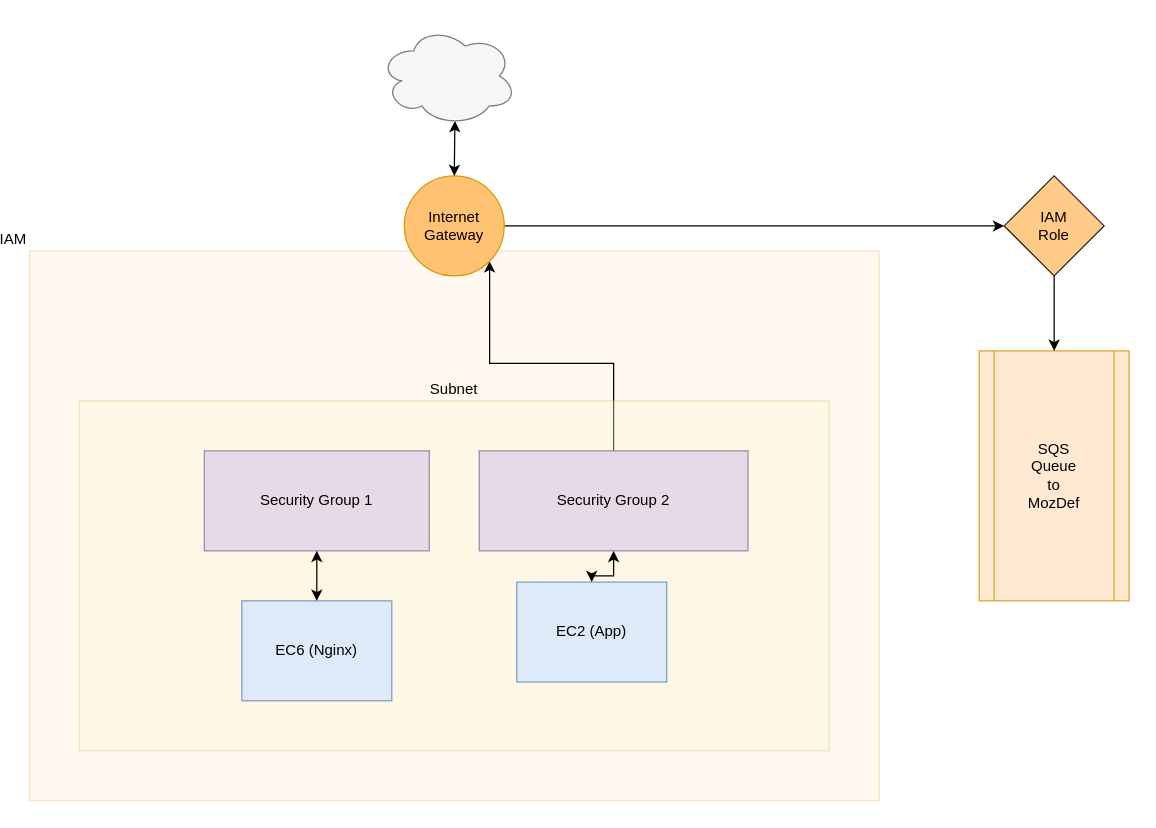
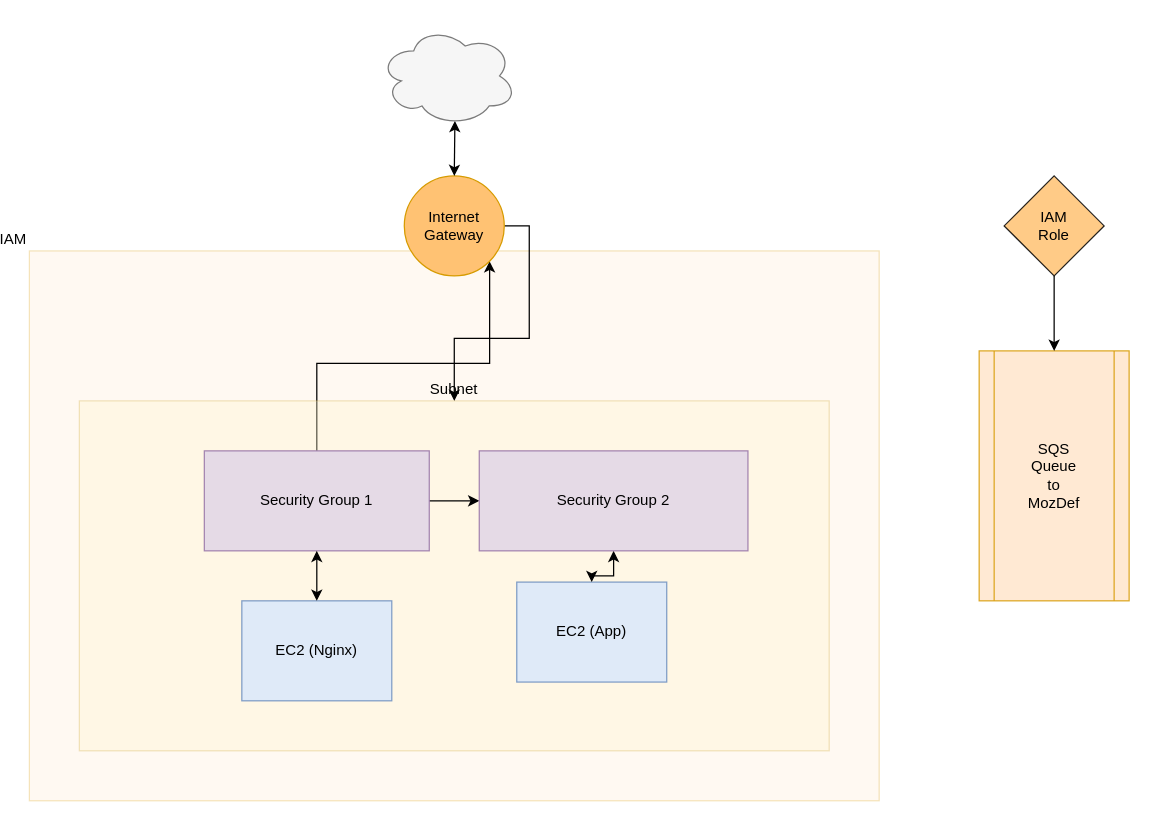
  <mxCell id="0" />
  <mxCell id="1" parent="0" />
  <mxCell id="2" value="&lt;div align=&quot;left&quot;&gt;IAM&lt;/div&gt;" style="rounded=0;whiteSpace=wrap;html=1;opacity=25;align=right;labelPosition=left;verticalLabelPosition=top;verticalAlign=bottom;fillColor=#ffe6cc;strokeColor=#d79b00;" parent="1" vertex="1"><mxGeometry x="20" y="200" width="680" height="440" as="geometry" /></mxCell>
- <mxCell id="3" style="edgeStyle=orthogonalEdgeStyle;rounded=0;orthogonalLoop=1;jettySize=auto;html=1;exitX=1;exitY=0.5;exitDx=0;exitDy=0;" parent="1" source="5" target="13" edge="1"><mxGeometry relative="1" as="geometry" /></mxCell>
- <mxCell id="4" style="edgeStyle=orthogonalEdgeStyle;rounded=0;orthogonalLoop=1;jettySize=auto;html=1;exitX=1;exitY=1;exitDx=0;exitDy=0;entryX=0.5;entryY=0;entryDx=0;entryDy=0;startArrow=classic;startFill=1;endArrow=none;endFill=0;" edge="1" parent="1" source="5" target="18"><mxGeometry relative="1" as="geometry" /></mxCell>
+ <mxCell id="3" style="edgeStyle=orthogonalEdgeStyle;rounded=0;orthogonalLoop=1;jettySize=auto;html=1;exitX=1;exitY=0.5;exitDx=0;exitDy=0;" parent="1" source="5" target="6" edge="1"><mxGeometry relative="1" as="geometry" /></mxCell>
+ <mxCell id="4" style="edgeStyle=orthogonalEdgeStyle;rounded=0;orthogonalLoop=1;jettySize=auto;html=1;exitX=1;exitY=1;exitDx=0;exitDy=0;startArrow=classic;startFill=1;endArrow=none;endFill=0;" edge="1" parent="1" source="5" target="8"><mxGeometry relative="1" as="geometry" /></mxCell>
  <mxCell id="5" value="Internet&lt;br&gt;Gateway" style="ellipse;whiteSpace=wrap;html=1;aspect=fixed;fillColor=#FFC273;strokeColor=#d79b00;" parent="1" vertex="1"><mxGeometry x="320" y="140" width="80" height="80" as="geometry" /></mxCell>
  <mxCell id="6" value="&lt;div&gt;Subnet&lt;/div&gt;" style="rounded=0;whiteSpace=wrap;html=1;fillColor=#fff2cc;strokeColor=#d6b656;opacity=35;labelPosition=center;verticalLabelPosition=top;align=center;verticalAlign=bottom;" parent="1" vertex="1"><mxGeometry x="60" y="320" width="600" height="280" as="geometry" /></mxCell>
+ <mxCell id="7" style="edgeStyle=orthogonalEdgeStyle;rounded=0;orthogonalLoop=1;jettySize=auto;html=1;exitX=1;exitY=0.5;exitDx=0;exitDy=0;entryX=0;entryY=0.5;entryDx=0;entryDy=0;startArrow=none;startFill=0;endArrow=classic;endFill=1;" edge="1" parent="1" source="8" target="18"><mxGeometry relative="1" as="geometry" /></mxCell>
  <mxCell id="8" value="Security Group 1" style="rounded=0;whiteSpace=wrap;html=1;fillColor=#e1d5e7;opacity=85;strokeColor=#9673a6;" parent="1" vertex="1"><mxGeometry x="160" y="360" width="180" height="80" as="geometry" /></mxCell>
- <mxCell id="9" value="EC6 (Nginx)" style="rounded=0;whiteSpace=wrap;html=1;fillColor=#dae8fc;opacity=85;strokeColor=#6c8ebf;" parent="1" vertex="1"><mxGeometry x="190" y="480" width="120" height="80" as="geometry" /></mxCell>
+ <mxCell id="9" value="EC2 (Nginx)" style="rounded=0;whiteSpace=wrap;html=1;fillColor=#dae8fc;opacity=85;strokeColor=#6c8ebf;" parent="1" vertex="1"><mxGeometry x="190" y="480" width="120" height="80" as="geometry" /></mxCell>
  <mxCell id="10" value="EC2 (App)" style="rounded=0;whiteSpace=wrap;html=1;fillColor=#dae8fc;opacity=85;strokeColor=#6c8ebf;" parent="1" vertex="1"><mxGeometry x="410" y="465" width="120" height="80" as="geometry" /></mxCell>
  <mxCell id="11" value="SQS&lt;br&gt;Queue&lt;br&gt;to&lt;br&gt;MozDef" style="shape=process;whiteSpace=wrap;html=1;backgroundOutline=1;fillColor=#ffe6cc;opacity=85;strokeColor=#d79b00;" parent="1" vertex="1"><mxGeometry x="780" y="280" width="120" height="200" as="geometry" /></mxCell>
  <mxCell id="12" style="edgeStyle=orthogonalEdgeStyle;rounded=0;orthogonalLoop=1;jettySize=auto;html=1;exitX=0.5;exitY=1;exitDx=0;exitDy=0;entryX=0.5;entryY=0;entryDx=0;entryDy=0;" parent="1" source="13" target="11" edge="1"><mxGeometry relative="1" as="geometry" /></mxCell>
  <mxCell id="13" value="&lt;div&gt;IAM&lt;/div&gt;&lt;div&gt;Role&lt;br&gt;&lt;/div&gt;" style="rhombus;whiteSpace=wrap;html=1;fillColor=#FFC273;opacity=85;" parent="1" vertex="1"><mxGeometry x="800" y="140" width="80" height="80" as="geometry" /></mxCell>
  <mxCell id="14" value="" style="endArrow=classic;startArrow=classic;html=1;exitX=0.5;exitY=0;exitDx=0;exitDy=0;entryX=0.5;entryY=1;entryDx=0;entryDy=0;" parent="1" source="9" target="8" edge="1"><mxGeometry width="50" height="50" relative="1" as="geometry"><mxPoint x="450" y="430" as="sourcePoint" /><mxPoint x="500" y="380" as="targetPoint" /></mxGeometry></mxCell>
  <mxCell id="15" value="" style="endArrow=classic;html=1;entryX=0.5;entryY=0;entryDx=0;entryDy=0;startArrow=classic;startFill=1;exitX=0.55;exitY=0.95;exitDx=0;exitDy=0;exitPerimeter=0;" parent="1" source="16" target="5" edge="1"><mxGeometry width="50" height="50" relative="1" as="geometry"><mxPoint x="360" y="90" as="sourcePoint" /><mxPoint x="500" y="380" as="targetPoint" /></mxGeometry></mxCell>
  <mxCell id="16" value="" style="ellipse;shape=cloud;whiteSpace=wrap;html=1;fillColor=#f5f5f5;opacity=85;strokeColor=#666666;fontColor=#333333;" parent="1" vertex="1"><mxGeometry x="300" y="20" width="110" height="80" as="geometry" /></mxCell>
  <mxCell id="17" style="edgeStyle=orthogonalEdgeStyle;rounded=0;orthogonalLoop=1;jettySize=auto;html=1;exitX=0.5;exitY=1;exitDx=0;exitDy=0;startArrow=classic;startFill=1;" edge="1" parent="1" source="18" target="10"><mxGeometry relative="1" as="geometry" /></mxCell>
  <mxCell id="18" value="Security Group 2" style="rounded=0;whiteSpace=wrap;html=1;fillColor=#e1d5e7;opacity=85;strokeColor=#9673a6;" vertex="1" parent="1"><mxGeometry x="380" y="360" width="215" height="80" as="geometry" /></mxCell>
